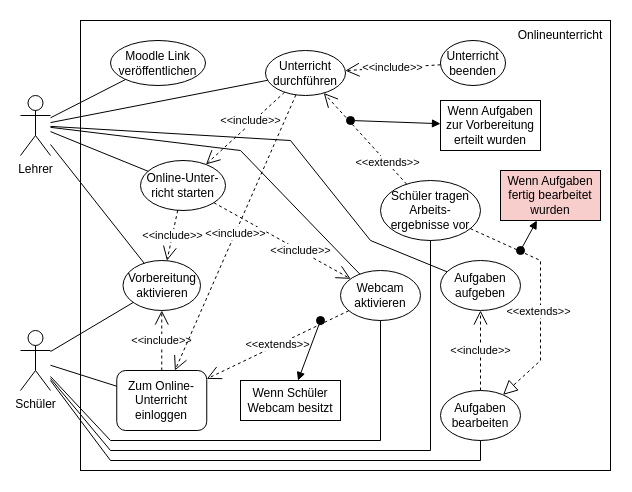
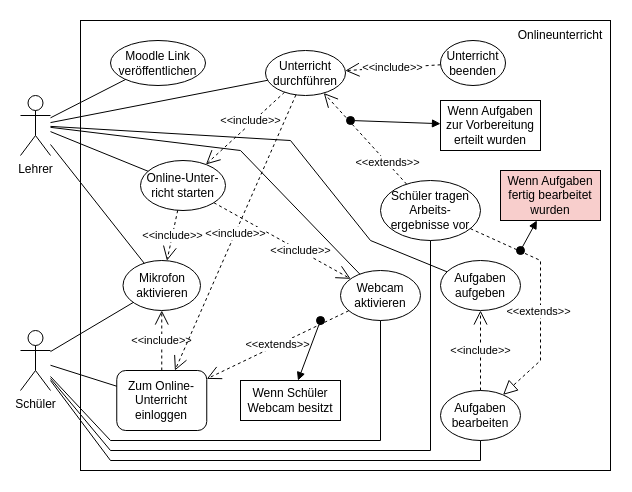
  <mxCell id="0" />
  <mxCell id="1" parent="0" />
  <mxCell id="2" value="" style="rounded=0;whiteSpace=wrap;html=1;connectable=0;movable=0;fillColor=none;editable=0;" parent="1" vertex="1"><mxGeometry x="80" y="20" width="530" height="450" as="geometry" /></mxCell>
  <mxCell id="3" value="&lt;div&gt;Lehrer&lt;/div&gt;" style="shape=umlActor;verticalLabelPosition=bottom;verticalAlign=top;html=1;outlineConnect=0;" parent="1" vertex="1"><mxGeometry x="20" y="95" width="30" height="60" as="geometry" /></mxCell>
  <mxCell id="4" value="Schüler" style="shape=umlActor;verticalLabelPosition=bottom;verticalAlign=top;html=1;outlineConnect=0;" parent="1" vertex="1"><mxGeometry x="20" y="330" width="30" height="60" as="geometry" /></mxCell>
- <mxCell id="5" value="&lt;div&gt;Vorbereitung&lt;/div&gt;&lt;div&gt;aktivieren&lt;br&gt;&lt;/div&gt;" style="ellipse;whiteSpace=wrap;html=1;" parent="1" vertex="1"><mxGeometry x="122.5" y="260" width="77.5" height="50" as="geometry" /></mxCell>
+ <mxCell id="5" value="&lt;div&gt;Mikrofon&lt;/div&gt;&lt;div&gt;aktivieren&lt;br&gt;&lt;/div&gt;" style="ellipse;whiteSpace=wrap;html=1;" parent="1" vertex="1"><mxGeometry x="122.5" y="260" width="77.5" height="50" as="geometry" /></mxCell>
  <mxCell id="6" value="&lt;div&gt;Webcam&lt;/div&gt;&lt;div&gt;aktivieren&lt;br&gt;&lt;/div&gt;" style="ellipse;whiteSpace=wrap;html=1;" parent="1" vertex="1"><mxGeometry x="340" y="270" width="80" height="50" as="geometry" /></mxCell>
  <mxCell id="7" value="&lt;div&gt;Zum Online-&lt;/div&gt;&lt;div&gt;Unterricht&lt;/div&gt;&lt;div&gt;einloggen&lt;br&gt;&lt;/div&gt;" style="whiteSpace=wrap;html=1;rounded=1;" parent="1" vertex="1"><mxGeometry x="116.25" y="370" width="90" height="60" as="geometry" /></mxCell>
  <mxCell id="8" value="&lt;div&gt;Online-Unter-&lt;/div&gt;&lt;div&gt;richt starten&lt;br&gt;&lt;/div&gt;" style="ellipse;whiteSpace=wrap;html=1;" parent="1" vertex="1"><mxGeometry x="140" y="160" width="85" height="50" as="geometry" /></mxCell>
  <mxCell id="9" value="" style="endArrow=none;html=1;rounded=0;" parent="1" source="4" target="7" edge="1"><mxGeometry width="50" height="50" relative="1" as="geometry"><mxPoint x="250" y="410" as="sourcePoint" /><mxPoint x="300" y="360" as="targetPoint" /></mxGeometry></mxCell>
  <mxCell id="10" value="&lt;div&gt;&amp;lt;&amp;lt;include&amp;gt;&amp;gt;&lt;/div&gt;" style="endArrow=open;endSize=12;dashed=1;html=1;rounded=0;" parent="1" source="8" target="5" edge="1"><mxGeometry width="160" relative="1" as="geometry"><mxPoint x="290" y="140" as="sourcePoint" /><mxPoint x="332.5" y="260" as="targetPoint" /></mxGeometry></mxCell>
  <mxCell id="11" value="&amp;lt;&amp;lt;include&amp;gt;&amp;gt;" style="endArrow=open;endSize=12;dashed=1;html=1;rounded=0;" parent="1" source="8" target="6" edge="1"><mxGeometry x="0.264" width="160" relative="1" as="geometry"><mxPoint x="200" y="290" as="sourcePoint" /><mxPoint x="360" y="290" as="targetPoint" /><mxPoint as="offset" /></mxGeometry></mxCell>
  <mxCell id="12" value="" style="endArrow=none;html=1;rounded=0;" parent="1" source="3" target="8" edge="1"><mxGeometry width="50" height="50" relative="1" as="geometry"><mxPoint x="150" y="380" as="sourcePoint" /><mxPoint x="200" y="330" as="targetPoint" /></mxGeometry></mxCell>
  <mxCell id="13" value="&amp;lt;&amp;lt;include&amp;gt;&amp;gt;" style="endArrow=open;endSize=12;dashed=1;html=1;rounded=0;" parent="1" source="7" target="5" edge="1"><mxGeometry width="160" relative="1" as="geometry"><mxPoint x="220" y="340" as="sourcePoint" /><mxPoint x="380" y="340" as="targetPoint" /><Array as="points" /></mxGeometry></mxCell>
  <mxCell id="14" value="&amp;lt;&amp;lt;extends&amp;gt;&amp;gt;" style="endArrow=open;endSize=12;dashed=1;html=1;rounded=0;" parent="1" source="6" target="7" edge="1"><mxGeometry width="160" relative="1" as="geometry"><mxPoint x="220" y="340" as="sourcePoint" /><mxPoint x="380" y="340" as="targetPoint" /></mxGeometry></mxCell>
  <mxCell id="15" value="" style="html=1;verticalAlign=bottom;startArrow=oval;startFill=1;endArrow=block;startSize=8;curved=0;rounded=0;" parent="1" target="16" edge="1"><mxGeometry width="60" relative="1" as="geometry"><mxPoint x="320" y="320" as="sourcePoint" /><mxPoint x="270" y="370" as="targetPoint" /></mxGeometry></mxCell>
  <mxCell id="16" value="&lt;div&gt;Wenn Schüler&lt;/div&gt;&lt;div&gt;Webcam besitzt&lt;br&gt;&lt;/div&gt;" style="rounded=0;whiteSpace=wrap;html=1;" parent="1" vertex="1"><mxGeometry x="240" y="380" width="100" height="40" as="geometry" /></mxCell>
  <mxCell id="17" value="&lt;div&gt;Moodle Link&lt;/div&gt;&lt;div&gt;veröffentlichen&lt;br&gt;&lt;/div&gt;" style="ellipse;whiteSpace=wrap;html=1;" parent="1" vertex="1"><mxGeometry x="110" y="40" width="95" height="45" as="geometry" /></mxCell>
  <mxCell id="18" value="" style="endArrow=none;html=1;rounded=0;" parent="1" source="3" target="17" edge="1"><mxGeometry width="50" height="50" relative="1" as="geometry"><mxPoint x="300" y="150" as="sourcePoint" /><mxPoint x="350" y="100" as="targetPoint" /></mxGeometry></mxCell>
  <mxCell id="19" value="&lt;div&gt;Unterricht&lt;/div&gt;&lt;div&gt;durchführen&lt;br&gt;&lt;/div&gt;" style="ellipse;whiteSpace=wrap;html=1;" parent="1" vertex="1"><mxGeometry x="265" y="50" width="80" height="45" as="geometry" /></mxCell>
  <mxCell id="20" value="" style="endArrow=none;html=1;rounded=0;" parent="1" source="3" target="19" edge="1"><mxGeometry width="50" height="50" relative="1" as="geometry"><mxPoint x="290" y="210" as="sourcePoint" /><mxPoint x="340" y="160" as="targetPoint" /></mxGeometry></mxCell>
  <mxCell id="21" value="&amp;lt;&amp;lt;include&amp;gt;&amp;gt;" style="endArrow=open;endSize=12;dashed=1;html=1;rounded=0;" parent="1" source="19" target="7" edge="1"><mxGeometry width="160" relative="1" as="geometry"><mxPoint x="340" y="160" as="sourcePoint" /><mxPoint x="500" y="160" as="targetPoint" /></mxGeometry></mxCell>
  <mxCell id="22" value="&lt;div&gt;Schüler tragen&lt;/div&gt;&lt;div&gt;Arbeits-&lt;/div&gt;&lt;div&gt;ergebnisse vor&lt;br&gt;&lt;/div&gt;" style="ellipse;whiteSpace=wrap;html=1;" parent="1" vertex="1"><mxGeometry x="380" y="180" width="100" height="60" as="geometry" /></mxCell>
  <mxCell id="23" value="&amp;lt;&amp;lt;extends&amp;gt;&amp;gt;" style="endArrow=open;endSize=12;dashed=1;html=1;rounded=0;" parent="1" source="22" target="19" edge="1"><mxGeometry x="-0.521" y="-1" width="160" relative="1" as="geometry"><mxPoint x="420" y="150" as="sourcePoint" /><mxPoint x="580" y="150" as="targetPoint" /><Array as="points" /><mxPoint as="offset" /></mxGeometry></mxCell>
  <mxCell id="24" value="&lt;div&gt;&lt;br&gt;&lt;/div&gt;" style="html=1;verticalAlign=bottom;startArrow=oval;startFill=1;endArrow=block;startSize=8;curved=0;rounded=0;" parent="1" target="25" edge="1"><mxGeometry width="60" relative="1" as="geometry"><mxPoint x="350" y="120" as="sourcePoint" /><mxPoint x="380" y="180" as="targetPoint" /></mxGeometry></mxCell>
  <mxCell id="25" value="&lt;div&gt;Wenn Aufgaben&lt;/div&gt;&lt;div&gt;zur Vorbereitung&lt;/div&gt;&lt;div&gt;erteilt wurden&lt;br&gt;&lt;/div&gt;" style="rounded=0;whiteSpace=wrap;html=1;" parent="1" vertex="1"><mxGeometry x="440" y="100" width="100" height="50" as="geometry" /></mxCell>
  <mxCell id="26" value="" style="endArrow=none;html=1;rounded=0;" parent="1" source="3" target="5" edge="1"><mxGeometry width="50" height="50" relative="1" as="geometry"><mxPoint x="-10" y="270" as="sourcePoint" /><mxPoint x="40" y="220" as="targetPoint" /></mxGeometry></mxCell>
  <mxCell id="27" value="" style="endArrow=none;html=1;rounded=0;" parent="1" source="4" target="5" edge="1"><mxGeometry width="50" height="50" relative="1" as="geometry"><mxPoint x="-40" y="310" as="sourcePoint" /><mxPoint x="10" y="260" as="targetPoint" /></mxGeometry></mxCell>
  <mxCell id="28" value="" style="endArrow=none;html=1;rounded=0;" parent="1" source="6" target="3" edge="1"><mxGeometry width="50" height="50" relative="1" as="geometry"><mxPoint x="-10" y="300" as="sourcePoint" /><mxPoint x="40" y="250" as="targetPoint" /><Array as="points"><mxPoint x="240" y="150" /></Array></mxGeometry></mxCell>
  <mxCell id="29" value="" style="endArrow=none;html=1;rounded=0;" parent="1" source="4" target="6" edge="1"><mxGeometry width="50" height="50" relative="1" as="geometry"><mxPoint x="120" y="520" as="sourcePoint" /><mxPoint x="170" y="470" as="targetPoint" /><Array as="points"><mxPoint x="110" y="440" /><mxPoint x="380" y="440" /></Array></mxGeometry></mxCell>
  <mxCell id="30" value="Onlineunterricht" style="text;html=1;strokeColor=none;fillColor=none;align=center;verticalAlign=middle;whiteSpace=wrap;rounded=0;" parent="1" vertex="1"><mxGeometry x="530" y="20" width="60" height="30" as="geometry" /></mxCell>
  <mxCell id="31" value="" style="endArrow=none;html=1;rounded=0;" edge="1" parent="1" source="4" target="22"><mxGeometry width="50" height="50" relative="1" as="geometry"><mxPoint x="80" y="480" as="sourcePoint" /><mxPoint x="130" y="430" as="targetPoint" /><Array as="points"><mxPoint x="110" y="450" /><mxPoint x="430" y="450" /></Array></mxGeometry></mxCell>
  <mxCell id="32" value="&amp;lt;&amp;lt;include&amp;gt;&amp;gt;" style="endArrow=open;endSize=12;dashed=1;html=1;rounded=0;" edge="1" parent="1" source="19" target="8"><mxGeometry x="-0.171" y="-2" width="160" relative="1" as="geometry"><mxPoint x="20" y="270" as="sourcePoint" /><mxPoint x="180" y="270" as="targetPoint" /><Array as="points" /><mxPoint as="offset" /></mxGeometry></mxCell>
  <mxCell id="33" value="&lt;div&gt;Unterricht&lt;/div&gt;&lt;div&gt;beenden&lt;br&gt;&lt;/div&gt;" style="ellipse;whiteSpace=wrap;html=1;" vertex="1" parent="1"><mxGeometry x="440" y="40" width="65" height="45" as="geometry" /></mxCell>
  <mxCell id="34" value="&amp;lt;&amp;lt;include&amp;gt;&amp;gt;" style="endArrow=open;endSize=12;dashed=1;html=1;rounded=0;" edge="1" parent="1" source="33" target="19"><mxGeometry width="160" relative="1" as="geometry"><mxPoint x="410" y="240" as="sourcePoint" /><mxPoint x="570" y="240" as="targetPoint" /></mxGeometry></mxCell>
  <mxCell id="35" value="&lt;div&gt;Aufgaben&lt;/div&gt;&lt;div&gt;bearbeiten&lt;br&gt;&lt;/div&gt;" style="ellipse;whiteSpace=wrap;html=1;" vertex="1" parent="1"><mxGeometry x="440" y="390" width="80" height="50" as="geometry" /></mxCell>
  <mxCell id="36" value="" style="endArrow=none;html=1;rounded=0;" edge="1" parent="1" source="35" target="4"><mxGeometry width="50" height="50" relative="1" as="geometry"><mxPoint x="-10" y="490" as="sourcePoint" /><mxPoint x="40" y="440" as="targetPoint" /><Array as="points"><mxPoint x="480" y="460" /><mxPoint x="110" y="460" /></Array></mxGeometry></mxCell>
  <mxCell id="37" value="&lt;div&gt;Aufgaben&lt;/div&gt;&lt;div&gt;aufgeben&lt;br&gt;&lt;/div&gt;" style="ellipse;whiteSpace=wrap;html=1;" vertex="1" parent="1"><mxGeometry x="440" y="260" width="80" height="50" as="geometry" /></mxCell>
  <mxCell id="38" value="" style="endArrow=none;html=1;rounded=0;" edge="1" parent="1" source="37" target="3"><mxGeometry width="50" height="50" relative="1" as="geometry"><mxPoint x="20" y="530" as="sourcePoint" /><mxPoint x="70" y="480" as="targetPoint" /><Array as="points"><mxPoint x="370" y="240" /><mxPoint x="290" y="140" /></Array></mxGeometry></mxCell>
  <mxCell id="39" value="&amp;lt;&amp;lt;include&amp;gt;&amp;gt;" style="endArrow=open;endSize=12;dashed=1;html=1;rounded=0;" edge="1" parent="1" source="35" target="37"><mxGeometry width="160" relative="1" as="geometry"><mxPoint x="590" y="310" as="sourcePoint" /><mxPoint x="750" y="310" as="targetPoint" /></mxGeometry></mxCell>
  <mxCell id="40" value="" style="endArrow=block;dashed=1;endFill=0;endSize=12;html=1;rounded=0;" edge="1" parent="1" source="22" target="35"><mxGeometry width="160" relative="1" as="geometry"><mxPoint x="530" y="230" as="sourcePoint" /><mxPoint x="690" y="230" as="targetPoint" /><Array as="points"><mxPoint x="540" y="260" /><mxPoint x="540" y="360" /></Array></mxGeometry></mxCell>
  <mxCell id="41" value="&amp;lt;&amp;lt;extends&amp;gt;&amp;gt;" style="edgeLabel;html=1;align=center;verticalAlign=middle;resizable=0;points=[];" vertex="1" connectable="0" parent="40"><mxGeometry x="0.124" y="-3" relative="1" as="geometry"><mxPoint as="offset" /></mxGeometry></mxCell>
  <mxCell id="42" value="" style="html=1;verticalAlign=bottom;startArrow=oval;startFill=1;endArrow=block;startSize=8;curved=0;rounded=0;" edge="1" parent="1" target="43"><mxGeometry width="60" relative="1" as="geometry"><mxPoint x="520" y="250" as="sourcePoint" /><mxPoint x="550" y="210" as="targetPoint" /></mxGeometry></mxCell>
  <mxCell id="43" value="&lt;div&gt;Wenn Aufgaben&lt;/div&gt;&lt;div&gt;fertig bearbeitet&lt;/div&gt;&lt;div&gt;wurden&lt;br&gt;&lt;/div&gt;" style="rounded=0;whiteSpace=wrap;html=1;fillColor=#f8cecc;" vertex="1" parent="1"><mxGeometry x="500" y="170" width="100" height="50" as="geometry" /></mxCell>
